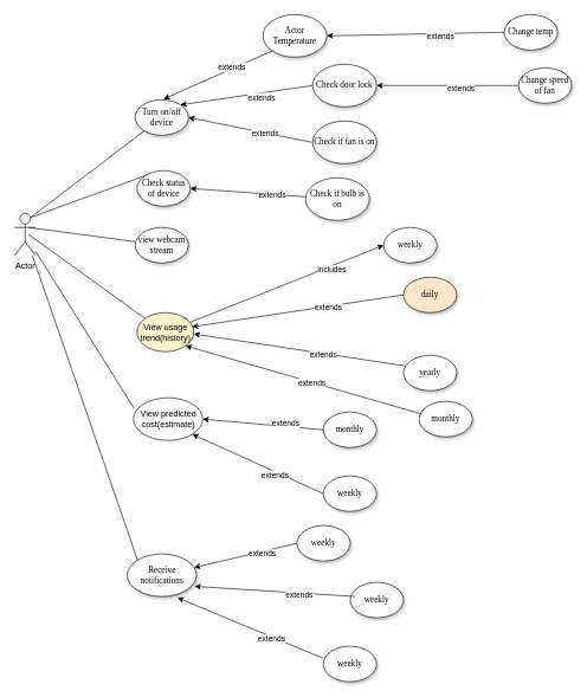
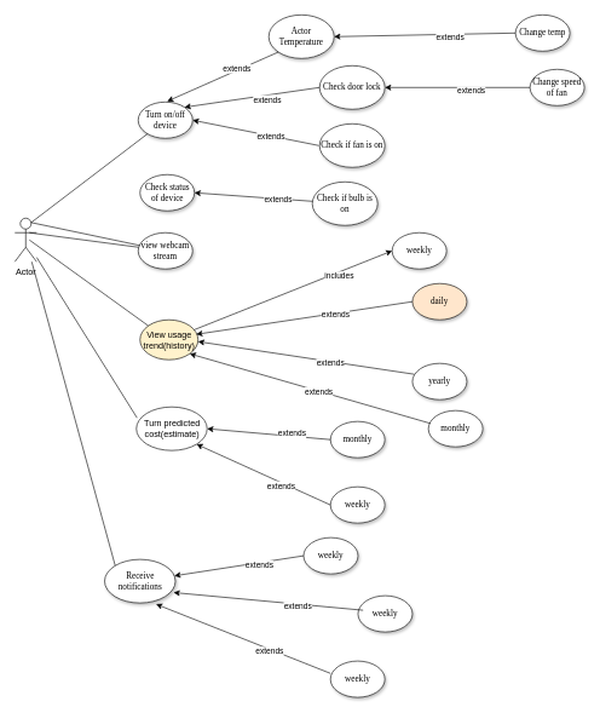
  <mxCell id="0" />
  <mxCell id="1" parent="0" />
  <mxCell id="2" value="Actor Temperature" style="ellipse;whiteSpace=wrap;html=1;rounded=0;shadow=1;comic=0;labelBackgroundColor=none;strokeWidth=1;fontFamily=Verdana;fontSize=12;align=center;" parent="1" vertex="1"><mxGeometry x="370" y="20" width="90" height="60" as="geometry" /></mxCell>
  <mxCell id="3" value="&lt;span&gt;Change temp&lt;/span&gt;" style="ellipse;whiteSpace=wrap;html=1;rounded=0;shadow=1;comic=0;labelBackgroundColor=none;strokeWidth=1;fontFamily=Verdana;fontSize=12;align=center;" parent="1" vertex="1"><mxGeometry x="710" y="20" width="75" height="50" as="geometry" /></mxCell>
  <mxCell id="4" value="&lt;span&gt;&lt;br&gt;Change speed of fan&lt;br&gt;&lt;br&gt;&lt;/span&gt;" style="ellipse;whiteSpace=wrap;html=1;rounded=0;shadow=1;comic=0;labelBackgroundColor=none;strokeWidth=1;fontFamily=Verdana;fontSize=12;align=center;" parent="1" vertex="1"><mxGeometry x="730" y="95" width="75" height="50" as="geometry" /></mxCell>
  <mxCell id="5" value="monthly" style="ellipse;whiteSpace=wrap;html=1;rounded=0;shadow=1;comic=0;labelBackgroundColor=none;strokeWidth=1;fontFamily=Verdana;fontSize=12;align=center;" parent="1" vertex="1"><mxGeometry x="455" y="580" width="75" height="50" as="geometry" /></mxCell>
- <mxCell id="6" value="Receive notifications" style="ellipse;whiteSpace=wrap;html=1;rounded=0;shadow=1;comic=0;labelBackgroundColor=none;strokeWidth=1;fontFamily=Verdana;fontSize=12;align=center;" parent="1" vertex="1"><mxGeometry x="178.75" y="780" width="97.5" height="60" as="geometry" /></mxCell>
+ <mxCell id="6" value="Receive notifications" style="ellipse;whiteSpace=wrap;html=1;rounded=0;shadow=1;comic=0;labelBackgroundColor=none;strokeWidth=1;fontFamily=Verdana;fontSize=12;align=center;" parent="1" vertex="1"><mxGeometry x="143.75" y="770" width="97.5" height="60" as="geometry" /></mxCell>
  <mxCell id="7" value="Turn on/off device" style="ellipse;whiteSpace=wrap;html=1;rounded=0;shadow=1;comic=0;labelBackgroundColor=none;strokeWidth=1;fontFamily=Verdana;fontSize=12;align=center;" parent="1" vertex="1"><mxGeometry x="190" y="140" width="75" height="50" as="geometry" /></mxCell>
  <mxCell id="8" value="&lt;span&gt;Check status of device&lt;/span&gt;" style="ellipse;whiteSpace=wrap;html=1;rounded=0;shadow=1;comic=0;labelBackgroundColor=none;strokeWidth=1;fontFamily=Verdana;fontSize=12;align=center;" parent="1" vertex="1"><mxGeometry x="192.5" y="240" width="75" height="50" as="geometry" /></mxCell>
  <mxCell id="9" value="&lt;span&gt;view webcam stream&lt;/span&gt;" style="ellipse;whiteSpace=wrap;html=1;rounded=0;shadow=1;comic=0;labelBackgroundColor=none;strokeWidth=1;fontFamily=Verdana;fontSize=12;align=center;" parent="1" vertex="1"><mxGeometry x="190" y="320" width="75" height="50" as="geometry" /></mxCell>
  <mxCell id="10" value="Actor" style="shape=umlActor;verticalLabelPosition=bottom;verticalAlign=top;html=1;outlineConnect=0;" vertex="1" parent="1"><mxGeometry x="20" y="300" width="30" height="60" as="geometry" /></mxCell>
  <mxCell id="11" value="" style="endArrow=none;html=1;exitX=0.75;exitY=0.1;exitDx=0;exitDy=0;exitPerimeter=0;" edge="1" parent="1" source="10" target="7"><mxGeometry width="50" height="50" relative="1" as="geometry"><mxPoint x="80" y="260" as="sourcePoint" /><mxPoint x="130" y="210" as="targetPoint" /></mxGeometry></mxCell>
- <mxCell id="12" value="" style="endArrow=none;html=1;entryX=0;entryY=0;entryDx=0;entryDy=0;exitX=0.75;exitY=0.1;exitDx=0;exitDy=0;exitPerimeter=0;" edge="1" parent="1" source="10" target="8"><mxGeometry width="50" height="50" relative="1" as="geometry"><mxPoint x="80" y="257.61" as="sourcePoint" /><mxPoint x="200.558" y="180" as="targetPoint" /></mxGeometry></mxCell>
+ <mxCell id="12" value="" style="endArrow=none;html=1;exitX=0.75;exitY=0.1;exitDx=0;exitDy=0;exitPerimeter=0;" edge="1" parent="1" source="10" target="9"><mxGeometry width="50" height="50" relative="1" as="geometry"><mxPoint x="80" y="257.61" as="sourcePoint" /><mxPoint x="200.558" y="180" as="targetPoint" /></mxGeometry></mxCell>
  <mxCell id="13" value="View usage trend(history)" style="ellipse;whiteSpace=wrap;html=1;fillColor=#fff2cc;" vertex="1" parent="1"><mxGeometry x="192.5" y="440" width="80" height="55" as="geometry" /></mxCell>
- <mxCell id="14" value="View predicted cost(estimate)" style="ellipse;whiteSpace=wrap;html=1;" vertex="1" parent="1"><mxGeometry x="187.5" y="560" width="97.5" height="60" as="geometry" /></mxCell>
+ <mxCell id="14" value="Turn predicted cost(estimate)" style="ellipse;whiteSpace=wrap;html=1;" vertex="1" parent="1"><mxGeometry x="187.5" y="560" width="97.5" height="60" as="geometry" /></mxCell>
  <mxCell id="15" value="" style="endArrow=none;html=1;" edge="1" parent="1" target="9"><mxGeometry width="50" height="50" relative="1" as="geometry"><mxPoint x="40" y="320" as="sourcePoint" /><mxPoint x="160" y="320" as="targetPoint" /></mxGeometry></mxCell>
  <mxCell id="16" value="Check door lock" style="ellipse;whiteSpace=wrap;html=1;rounded=0;shadow=1;comic=0;labelBackgroundColor=none;strokeWidth=1;fontFamily=Verdana;fontSize=12;align=center;" vertex="1" parent="1"><mxGeometry x="440" y="90" width="90" height="60" as="geometry" /></mxCell>
  <mxCell id="17" value="Check if fan is on" style="ellipse;whiteSpace=wrap;html=1;rounded=0;shadow=1;comic=0;labelBackgroundColor=none;strokeWidth=1;fontFamily=Verdana;fontSize=12;align=center;" vertex="1" parent="1"><mxGeometry x="440" y="170" width="90" height="60" as="geometry" /></mxCell>
  <mxCell id="18" value="Check if bulb is on" style="ellipse;whiteSpace=wrap;html=1;rounded=0;shadow=1;comic=0;labelBackgroundColor=none;strokeWidth=1;fontFamily=Verdana;fontSize=12;align=center;" vertex="1" parent="1"><mxGeometry x="430" y="250" width="90" height="60" as="geometry" /></mxCell>
  <mxCell id="19" value="" style="endArrow=none;html=1;exitX=0;exitY=0;exitDx=0;exitDy=0;" edge="1" parent="1" source="13"><mxGeometry width="50" height="50" relative="1" as="geometry"><mxPoint x="50" y="445" as="sourcePoint" /><mxPoint x="40" y="330" as="targetPoint" /></mxGeometry></mxCell>
  <mxCell id="20" value="" style="endArrow=none;html=1;entryX=0.009;entryY=0.25;entryDx=0;entryDy=0;entryPerimeter=0;" edge="1" parent="1" source="10" target="14"><mxGeometry width="50" height="50" relative="1" as="geometry"><mxPoint x="-60" y="468" as="sourcePoint" /><mxPoint x="122.83" y="400" as="targetPoint" /></mxGeometry></mxCell>
  <mxCell id="21" value="weekly" style="ellipse;whiteSpace=wrap;html=1;rounded=0;shadow=1;comic=0;labelBackgroundColor=none;strokeWidth=1;fontFamily=Verdana;fontSize=12;align=center;" vertex="1" parent="1"><mxGeometry x="455" y="670" width="75" height="50" as="geometry" /></mxCell>
  <mxCell id="22" value="yearly" style="ellipse;whiteSpace=wrap;html=1;rounded=0;shadow=1;comic=0;labelBackgroundColor=none;strokeWidth=1;fontFamily=Verdana;fontSize=12;align=center;" vertex="1" parent="1"><mxGeometry x="568" y="500" width="75" height="50" as="geometry" /></mxCell>
  <mxCell id="23" value="weekly" style="ellipse;whiteSpace=wrap;html=1;rounded=0;shadow=1;comic=0;labelBackgroundColor=none;strokeWidth=1;fontFamily=Verdana;fontSize=12;align=center;" vertex="1" parent="1"><mxGeometry x="540" y="320" width="75" height="50" as="geometry" /></mxCell>
  <mxCell id="24" value="daily" style="ellipse;whiteSpace=wrap;html=1;rounded=0;shadow=1;comic=0;labelBackgroundColor=none;strokeWidth=1;fontFamily=Verdana;fontSize=12;align=center;fillColor=#ffe6cc;" vertex="1" parent="1"><mxGeometry x="568" y="390" width="75" height="50" as="geometry" /></mxCell>
  <mxCell id="25" value="monthly" style="ellipse;whiteSpace=wrap;html=1;rounded=0;shadow=1;comic=0;labelBackgroundColor=none;strokeWidth=1;fontFamily=Verdana;fontSize=12;align=center;" vertex="1" parent="1"><mxGeometry x="590" y="565" width="75" height="50" as="geometry" /></mxCell>
  <mxCell id="26" value="" style="endArrow=classic;html=1;entryX=0;entryY=0.5;entryDx=0;entryDy=0;" edge="1" parent="1" source="13" target="23"><mxGeometry width="50" height="50" relative="1" as="geometry"><mxPoint x="380" y="560" as="sourcePoint" /><mxPoint x="420" y="410" as="targetPoint" /></mxGeometry></mxCell>
  <mxCell id="27" value="includes" style="edgeLabel;html=1;align=center;verticalAlign=middle;resizable=0;points=[];" vertex="1" connectable="0" parent="26"><mxGeometry x="0.453" y="-5" relative="1" as="geometry"><mxPoint as="offset" /></mxGeometry></mxCell>
  <mxCell id="28" value="" style="endArrow=classic;html=1;exitX=0.036;exitY=0.3;exitDx=0;exitDy=0;exitPerimeter=0;" edge="1" parent="1" source="22"><mxGeometry width="50" height="50" relative="1" as="geometry"><mxPoint x="352.5" y="530" as="sourcePoint" /><mxPoint x="272.5" y="470" as="targetPoint" /></mxGeometry></mxCell>
  <mxCell id="29" value="extends" style="edgeLabel;html=1;align=center;verticalAlign=middle;resizable=0;points=[];" vertex="1" connectable="0" parent="28"><mxGeometry x="-0.226" y="2" relative="1" as="geometry"><mxPoint as="offset" /></mxGeometry></mxCell>
  <mxCell id="30" value="" style="endArrow=classic;html=1;exitX=0;exitY=0.5;exitDx=0;exitDy=0;" edge="1" parent="1" source="24"><mxGeometry width="50" height="50" relative="1" as="geometry"><mxPoint x="360" y="470" as="sourcePoint" /><mxPoint x="270" y="460" as="targetPoint" /></mxGeometry></mxCell>
  <mxCell id="31" value="extends" style="edgeLabel;html=1;align=center;verticalAlign=middle;resizable=0;points=[];" vertex="1" connectable="0" parent="30"><mxGeometry x="-0.285" y="1" relative="1" as="geometry"><mxPoint as="offset" /></mxGeometry></mxCell>
  <mxCell id="32" value="" style="endArrow=classic;html=1;entryX=1;entryY=1;entryDx=0;entryDy=0;exitX=0.036;exitY=0.353;exitDx=0;exitDy=0;exitPerimeter=0;" edge="1" parent="1" source="25" target="13"><mxGeometry width="50" height="50" relative="1" as="geometry"><mxPoint x="400" y="500" as="sourcePoint" /><mxPoint x="450" y="450" as="targetPoint" /></mxGeometry></mxCell>
  <mxCell id="33" value="extends" style="edgeLabel;html=1;align=center;verticalAlign=middle;resizable=0;points=[];" vertex="1" connectable="0" parent="32"><mxGeometry x="-0.072" relative="1" as="geometry"><mxPoint as="offset" /></mxGeometry></mxCell>
  <mxCell id="34" value="" style="endArrow=classic;html=1;exitX=0;exitY=0.5;exitDx=0;exitDy=0;entryX=1;entryY=0.5;entryDx=0;entryDy=0;" edge="1" parent="1" source="5" target="14"><mxGeometry width="50" height="50" relative="1" as="geometry"><mxPoint x="400" y="500" as="sourcePoint" /><mxPoint x="320" y="530" as="targetPoint" /></mxGeometry></mxCell>
  <mxCell id="35" value="extends&lt;br&gt;" style="edgeLabel;html=1;align=center;verticalAlign=middle;resizable=0;points=[];" vertex="1" connectable="0" parent="34"><mxGeometry x="-0.384" y="-4" relative="1" as="geometry"><mxPoint x="-1" as="offset" /></mxGeometry></mxCell>
  <mxCell id="36" value="" style="endArrow=classic;html=1;entryX=1;entryY=1;entryDx=0;entryDy=0;exitX=0;exitY=0.5;exitDx=0;exitDy=0;" edge="1" parent="1" source="21" target="14"><mxGeometry width="50" height="50" relative="1" as="geometry"><mxPoint x="390" y="710" as="sourcePoint" /><mxPoint x="450" y="580" as="targetPoint" /></mxGeometry></mxCell>
  <mxCell id="37" value="extends" style="edgeLabel;html=1;align=center;verticalAlign=middle;resizable=0;points=[];" vertex="1" connectable="0" parent="36"><mxGeometry x="-0.279" y="4" relative="1" as="geometry"><mxPoint as="offset" /></mxGeometry></mxCell>
  <mxCell id="38" value="" style="endArrow=classic;html=1;entryX=1;entryY=0.5;entryDx=0;entryDy=0;" edge="1" parent="1" target="7"><mxGeometry width="50" height="50" relative="1" as="geometry"><mxPoint x="439" y="200" as="sourcePoint" /><mxPoint x="450" y="180" as="targetPoint" /></mxGeometry></mxCell>
  <mxCell id="39" value="extends" style="edgeLabel;html=1;align=center;verticalAlign=middle;resizable=0;points=[];" vertex="1" connectable="0" parent="38"><mxGeometry x="-0.235" relative="1" as="geometry"><mxPoint as="offset" /></mxGeometry></mxCell>
  <mxCell id="40" value="" style="endArrow=classic;html=1;entryX=1;entryY=0.5;entryDx=0;entryDy=0;" edge="1" parent="1" source="18" target="8"><mxGeometry width="50" height="50" relative="1" as="geometry"><mxPoint x="424" y="280" as="sourcePoint" /><mxPoint x="250" y="250" as="targetPoint" /></mxGeometry></mxCell>
  <mxCell id="41" value="extends" style="edgeLabel;html=1;align=center;verticalAlign=middle;resizable=0;points=[];" vertex="1" connectable="0" parent="40"><mxGeometry x="-0.403" relative="1" as="geometry"><mxPoint x="1" as="offset" /></mxGeometry></mxCell>
  <mxCell id="42" value="" style="endArrow=classic;html=1;entryX=1;entryY=0;entryDx=0;entryDy=0;" edge="1" parent="1" target="7"><mxGeometry width="50" height="50" relative="1" as="geometry"><mxPoint x="440" y="120" as="sourcePoint" /><mxPoint x="256" y="135" as="targetPoint" /></mxGeometry></mxCell>
  <mxCell id="43" value="extends" style="edgeLabel;html=1;align=center;verticalAlign=middle;resizable=0;points=[];" vertex="1" connectable="0" parent="42"><mxGeometry x="-0.218" y="6" relative="1" as="geometry"><mxPoint as="offset" /></mxGeometry></mxCell>
  <mxCell id="44" value="" style="endArrow=classic;html=1;exitX=0;exitY=1;exitDx=0;exitDy=0;" edge="1" parent="1" source="2"><mxGeometry width="50" height="50" relative="1" as="geometry"><mxPoint x="415.51" y="90" as="sourcePoint" /><mxPoint x="230" y="139" as="targetPoint" /></mxGeometry></mxCell>
  <mxCell id="45" value="extends" style="edgeLabel;html=1;align=center;verticalAlign=middle;resizable=0;points=[];" vertex="1" connectable="0" parent="44"><mxGeometry x="-0.264" y="-3" relative="1" as="geometry"><mxPoint as="offset" /></mxGeometry></mxCell>
  <mxCell id="46" value="" style="endArrow=classic;html=1;entryX=1;entryY=0.5;entryDx=0;entryDy=0;exitX=0;exitY=0.5;exitDx=0;exitDy=0;" edge="1" parent="1" source="3" target="2"><mxGeometry width="50" height="50" relative="1" as="geometry"><mxPoint x="730" y="170" as="sourcePoint" /><mxPoint x="545.841" y="86.139" as="targetPoint" /><Array as="points" /></mxGeometry></mxCell>
  <mxCell id="47" value="extends" style="edgeLabel;html=1;align=center;verticalAlign=middle;resizable=0;points=[];" vertex="1" connectable="0" parent="46"><mxGeometry x="-0.271" y="4" relative="1" as="geometry"><mxPoint as="offset" /></mxGeometry></mxCell>
  <mxCell id="48" value="" style="endArrow=classic;html=1;exitX=0;exitY=0.5;exitDx=0;exitDy=0;" edge="1" parent="1" source="4"><mxGeometry width="50" height="50" relative="1" as="geometry"><mxPoint x="720" y="120" as="sourcePoint" /><mxPoint x="530" y="120" as="targetPoint" /><Array as="points" /></mxGeometry></mxCell>
  <mxCell id="49" value="extends" style="edgeLabel;html=1;align=center;verticalAlign=middle;resizable=0;points=[];" vertex="1" connectable="0" parent="48"><mxGeometry x="-0.183" y="4" relative="1" as="geometry"><mxPoint as="offset" /></mxGeometry></mxCell>
  <mxCell id="50" value="weekly" style="ellipse;whiteSpace=wrap;html=1;rounded=0;shadow=1;comic=0;labelBackgroundColor=none;strokeWidth=1;fontFamily=Verdana;fontSize=12;align=center;" vertex="1" parent="1"><mxGeometry x="418" y="740" width="75" height="50" as="geometry" /></mxCell>
  <mxCell id="51" value="weekly" style="ellipse;whiteSpace=wrap;html=1;rounded=0;shadow=1;comic=0;labelBackgroundColor=none;strokeWidth=1;fontFamily=Verdana;fontSize=12;align=center;" vertex="1" parent="1"><mxGeometry x="493" y="820" width="75" height="50" as="geometry" /></mxCell>
  <mxCell id="52" value="weekly" style="ellipse;whiteSpace=wrap;html=1;rounded=0;shadow=1;comic=0;labelBackgroundColor=none;strokeWidth=1;fontFamily=Verdana;fontSize=12;align=center;" vertex="1" parent="1"><mxGeometry x="455" y="910" width="75" height="50" as="geometry" /></mxCell>
  <mxCell id="53" value="" style="endArrow=classic;html=1;exitX=0;exitY=0.5;exitDx=0;exitDy=0;" edge="1" parent="1" source="50" target="6"><mxGeometry width="50" height="50" relative="1" as="geometry"><mxPoint x="400" y="760" as="sourcePoint" /><mxPoint x="370" y="800" as="targetPoint" /></mxGeometry></mxCell>
  <mxCell id="54" value="extends" style="edgeLabel;html=1;align=center;verticalAlign=middle;resizable=0;points=[];" vertex="1" connectable="0" parent="53"><mxGeometry x="-0.303" y="3" relative="1" as="geometry"><mxPoint as="offset" /></mxGeometry></mxCell>
  <mxCell id="55" value="" style="endArrow=classic;html=1;entryX=0.974;entryY=0.761;entryDx=0;entryDy=0;entryPerimeter=0;" edge="1" parent="1" target="6"><mxGeometry width="50" height="50" relative="1" as="geometry"><mxPoint x="500" y="840" as="sourcePoint" /><mxPoint x="342.556" y="870.001" as="targetPoint" /></mxGeometry></mxCell>
  <mxCell id="56" value="extends" style="edgeLabel;html=1;align=center;verticalAlign=middle;resizable=0;points=[];" vertex="1" connectable="0" parent="55"><mxGeometry x="-0.303" y="3" relative="1" as="geometry"><mxPoint as="offset" /></mxGeometry></mxCell>
  <mxCell id="57" value="" style="endArrow=classic;html=1;exitX=0;exitY=0.34;exitDx=0;exitDy=0;exitPerimeter=0;entryX=0.727;entryY=1.028;entryDx=0;entryDy=0;entryPerimeter=0;" edge="1" parent="1" source="52" target="6"><mxGeometry width="50" height="50" relative="1" as="geometry"><mxPoint x="384.89" y="925.6" as="sourcePoint" /><mxPoint x="239.996" y="960.001" as="targetPoint" /></mxGeometry></mxCell>
  <mxCell id="58" value="extends" style="edgeLabel;html=1;align=center;verticalAlign=middle;resizable=0;points=[];" vertex="1" connectable="0" parent="57"><mxGeometry x="-0.303" y="3" relative="1" as="geometry"><mxPoint as="offset" /></mxGeometry></mxCell>
  <mxCell id="59" value="" style="endArrow=none;html=1;exitX=0;exitY=0;exitDx=0;exitDy=0;" edge="1" parent="1" source="6" target="10"><mxGeometry width="50" height="50" relative="1" as="geometry"><mxPoint x="400" y="620" as="sourcePoint" /><mxPoint x="35" y="400" as="targetPoint" /></mxGeometry></mxCell>
